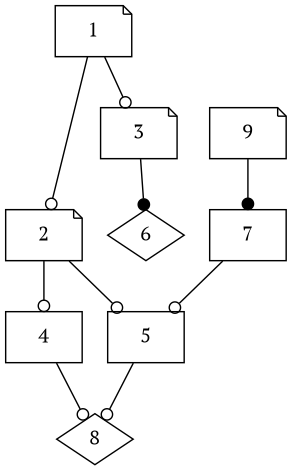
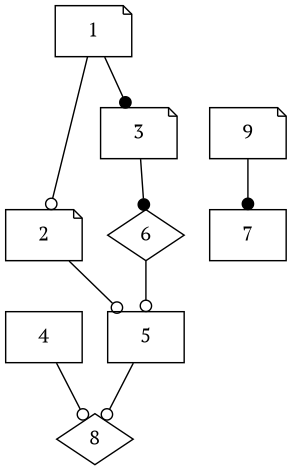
  digraph {
    fontname="PT Serif"
    node [fontname="PT Serif" shape=note]
    edge [arrowhead=odot fontname="PT Serif"]
    1
    2
    3
    4 [shape=box]
    5 [shape=box]
    6 [shape=diamond]
    8 [shape=diamond]
    7 [shape=box]
    9
    1 -> 2
-   1 -> 3
-   2 -> 4
+   1 -> 3 [arrowhead=dot]
    2 -> 5
    3 -> 6 [arrowhead=dot]
    4 -> 8
    5 -> 8
-   7 -> 5
+   6 -> 5
    9 -> 7 [arrowhead=dot]
  }
